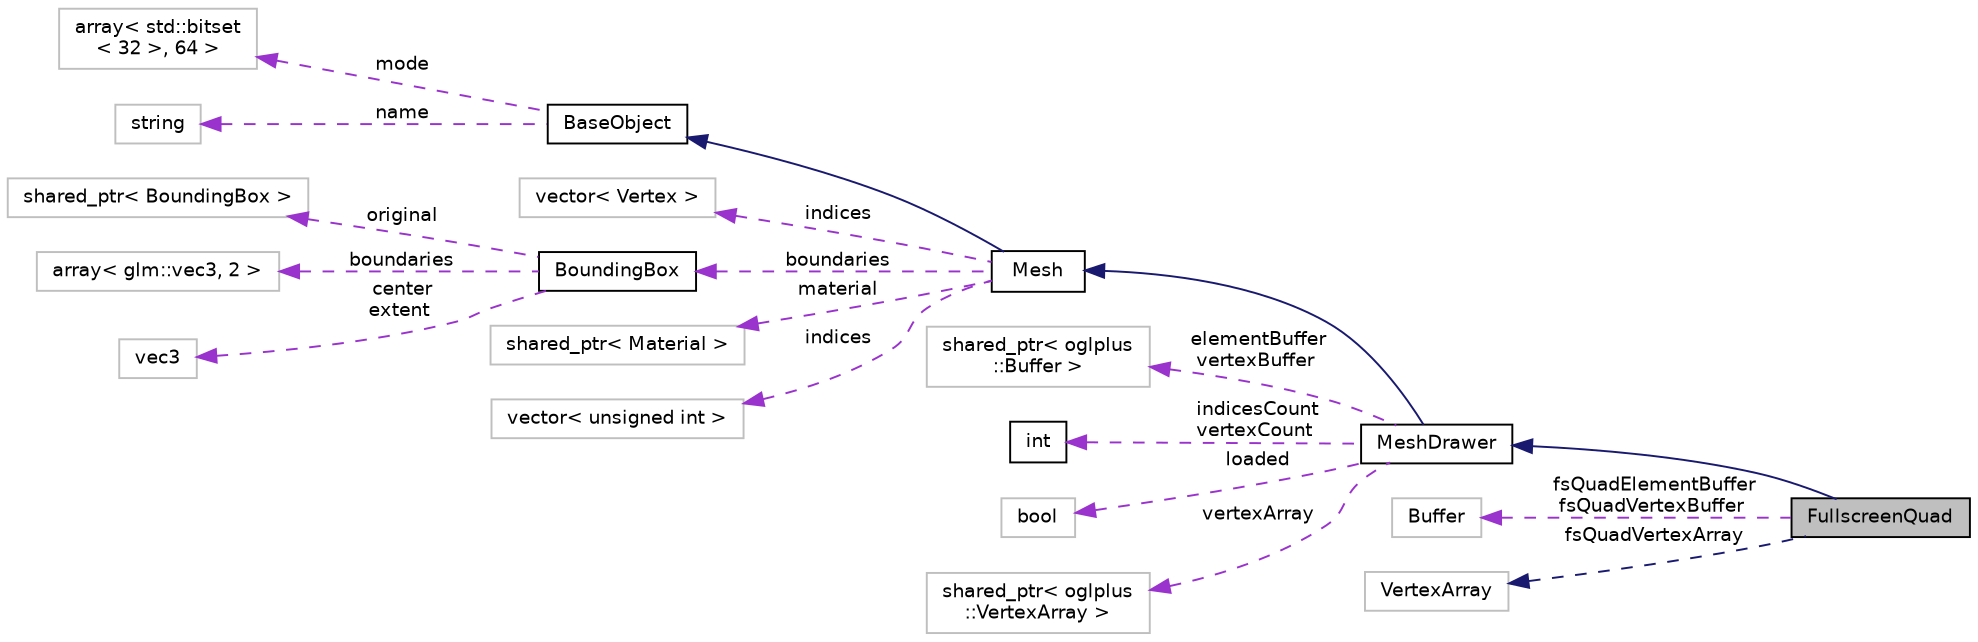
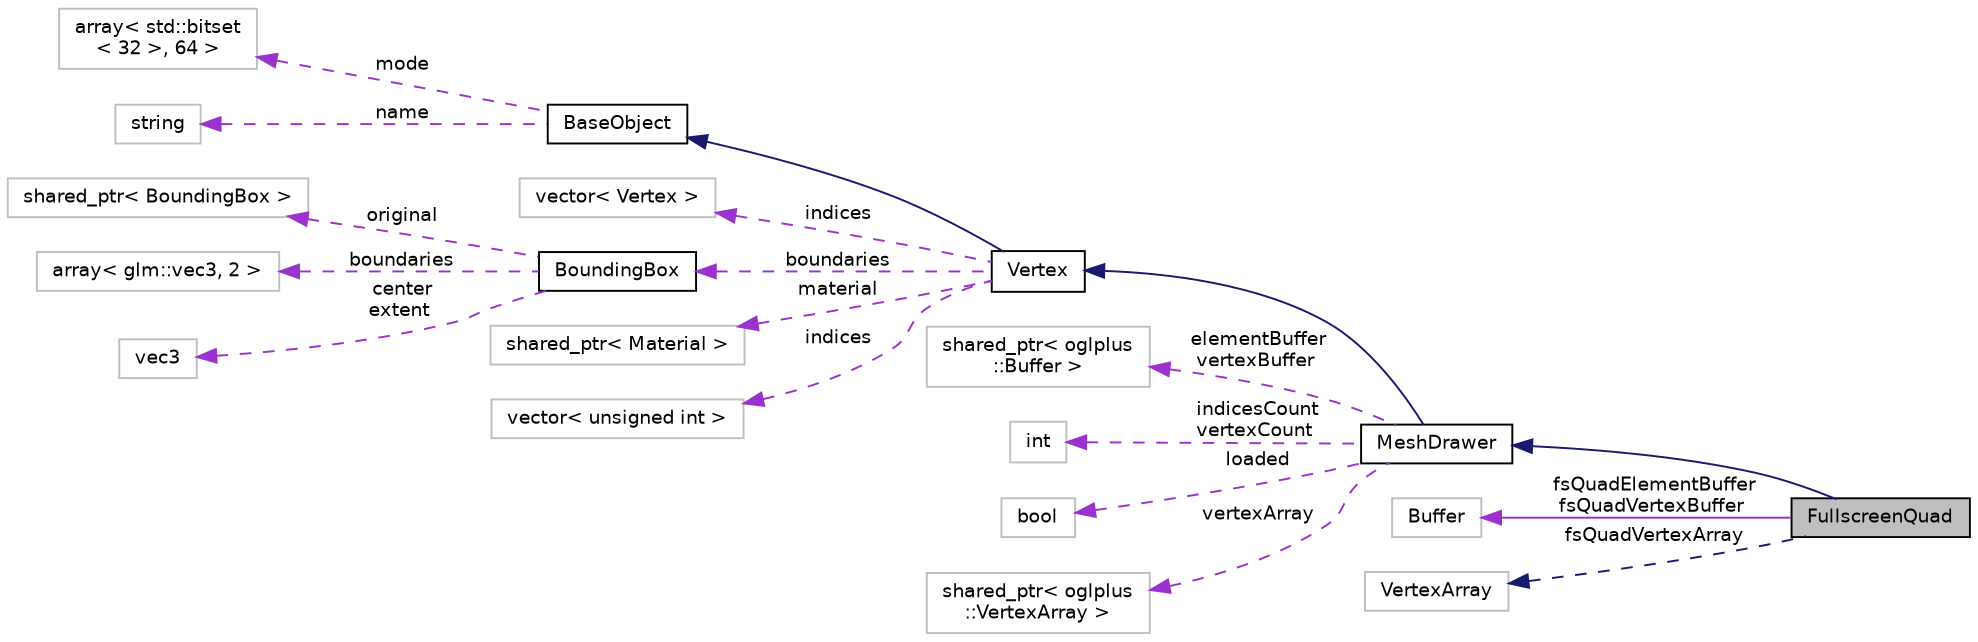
  digraph {
    rankdir=LR
    node [color=grey75 fillcolor=white fontname=Helvetica fontsize=10 shape=record style=filled]
    edge [color=darkorchid3 dir=back fontname=Helvetica fontsize=10 labelfontname=Helvetica labelfontsize=10 style=dashed]
    n1 [color=black fillcolor=grey75 fontcolor=black height=0.2 label=FullscreenQuad width=0.4]
    n2 [color=black height=0.2 label=MeshDrawer width=0.4]
-   n3 [color=black height=0.2 label=Mesh width=0.4]
+   n3 [color=black height=0.2 label=Vertex width=0.4]
    n4 [color=black height=0.2 label=BaseObject width=0.4]
    n5 [height=0.2 label="array\< std::bitset\l\< 32 \>, 64 \>" width=0.4]
    n6 [height=0.2 label=string width=0.4]
    n7 [height=0.2 label="vector\< Vertex \>" width=0.4]
    n8 [color=black height=0.2 label=BoundingBox width=0.4]
    n9 [height=0.2 label="shared_ptr\< BoundingBox \>" width=0.4]
    n10 [height=0.2 label="array\< glm::vec3, 2 \>" width=0.4]
    n11 [height=0.2 label=vec3 width=0.4]
    n12 [height=0.2 label="shared_ptr\< Material \>" width=0.4]
    n13 [height=0.2 label="vector\< unsigned int \>" width=0.4]
    n14 [height=0.2 label="shared_ptr\< oglplus\l::Buffer \>" width=0.4]
-   n15 [color=black height=0.2 label=int width=0.4]
+   n15 [height=0.2 label=int width=0.4]
    n16 [height=0.2 label=bool width=0.4]
    n17 [height=0.2 label="shared_ptr\< oglplus\l::VertexArray \>" width=0.4]
    n18 [height=0.2 label=Buffer width=0.4]
    n19 [height=0.2 label=VertexArray width=0.4]
    n2 -> n1 [color=midnightblue style=solid]
    n3 -> n2 [color=midnightblue style=solid]
    n4 -> n3 [color=midnightblue style=solid]
    n5 -> n4 [label=" mode"]
    n6 -> n4 [label=" name"]
    n7 -> n3 [label=" indices"]
    n8 -> n3 [label=" boundaries"]
    n9 -> n8 [label=" original"]
    n10 -> n8 [label=" boundaries"]
    n11 -> n8 [label=" center\nextent"]
    n12 -> n3 [label=" material"]
    n13 -> n3 [label=" indices"]
    n14 -> n2 [label=" elementBuffer\nvertexBuffer"]
    n15 -> n2 [label=" indicesCount\nvertexCount"]
    n16 -> n2 [label=" loaded"]
    n17 -> n2 [label=" vertexArray"]
-   n18 -> n1 [label=" fsQuadElementBuffer\nfsQuadVertexBuffer"]
+   n18 -> n1 [label=" fsQuadElementBuffer\nfsQuadVertexBuffer" style=solid]
    n19 -> n1 [color=midnightblue label=" fsQuadVertexArray"]
  }
